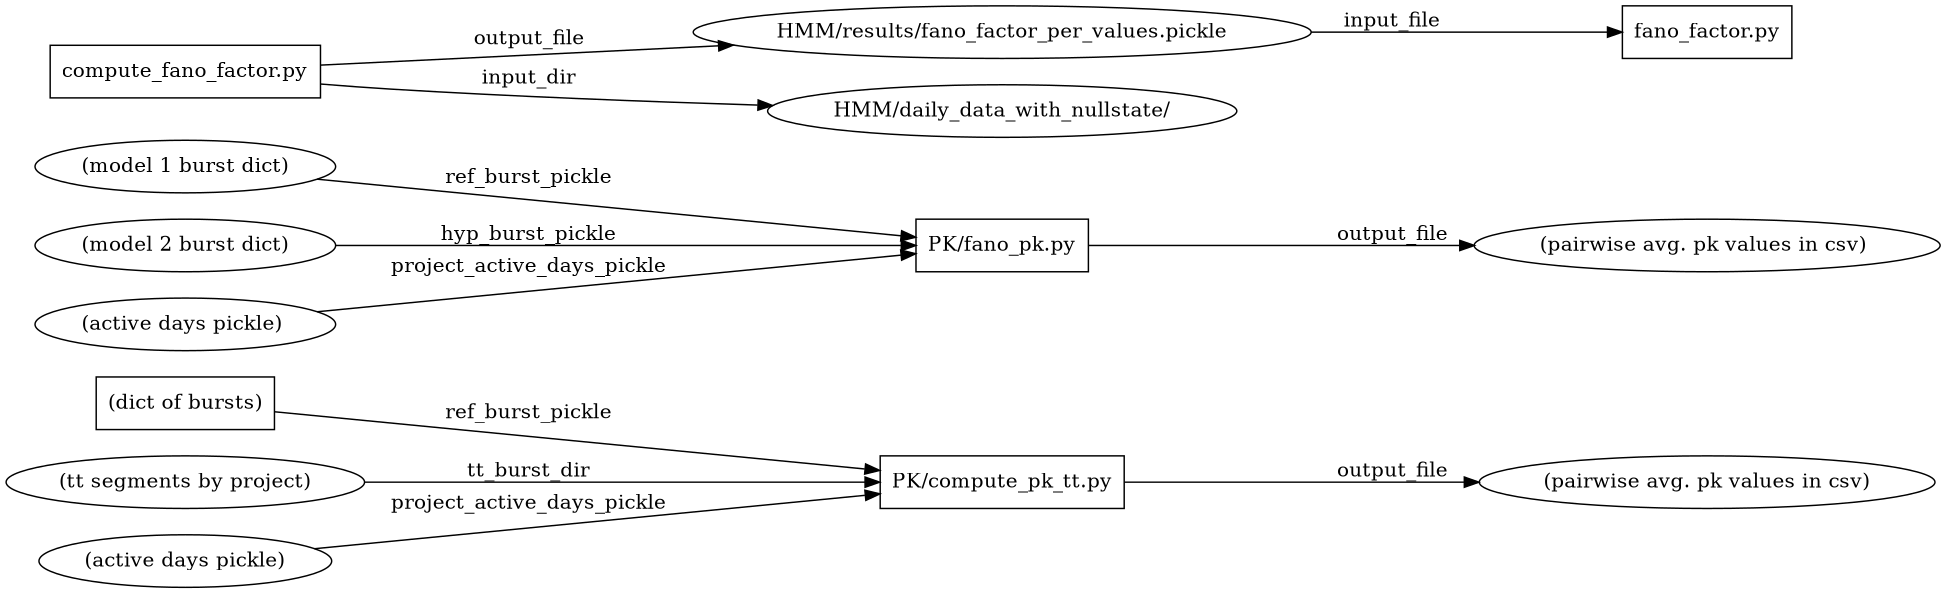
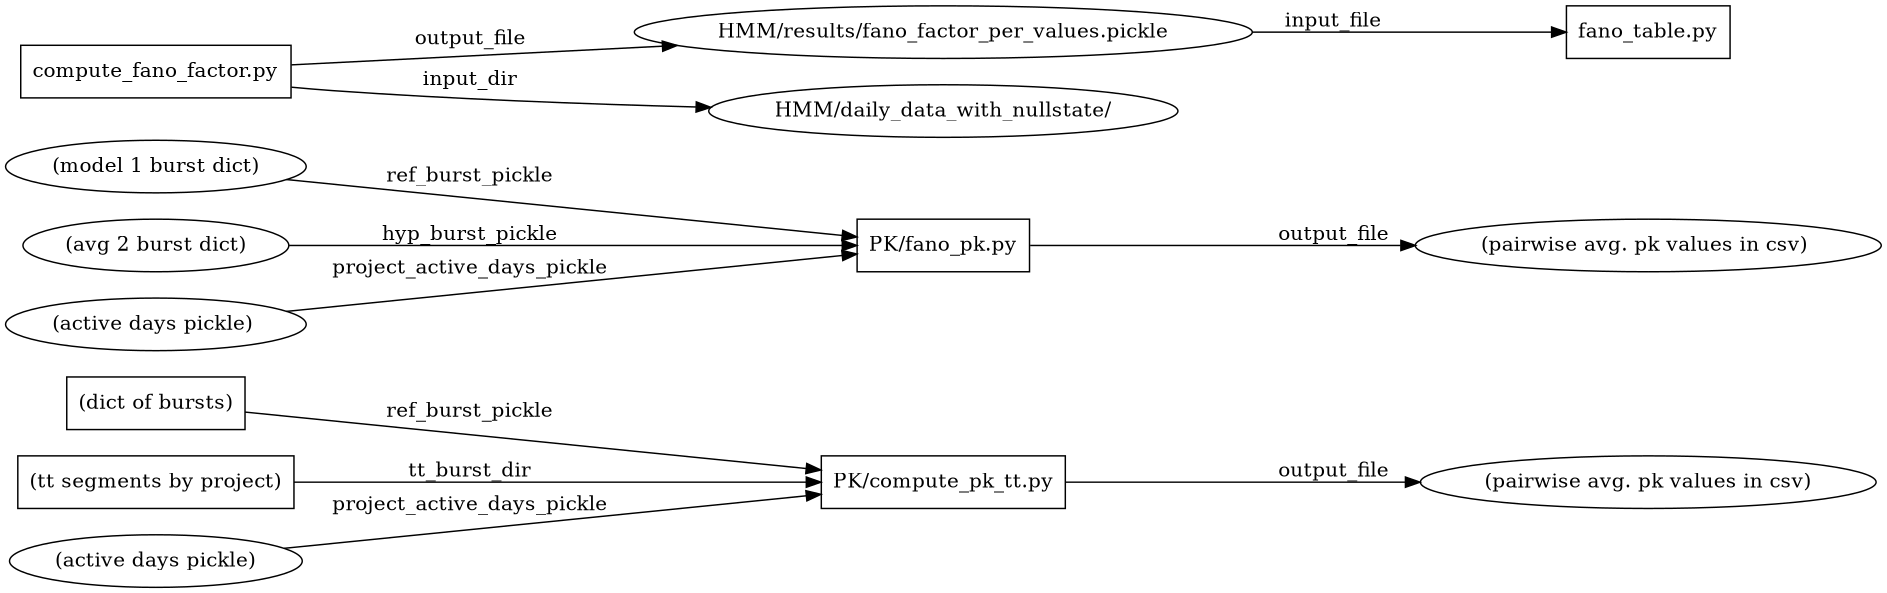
  digraph {
    rankdir=LR
    node [labelfontsize=14.0]
    edge [labelfontsize=10.0]
    "PK/compute_pk_tt.py" [shape=box]
    "(pairwise avg. pk values in csv)"
    n3 [label="PK/fano_pk.py" shape=box]
    "(pairwise avg. pk values in csv) "
    "compute_fano_factor.py" [shape=box]
    n6 [label="HMM/results/fano_factor_per_values.pickle"]
    "HMM/daily_data_with_nullstate/"
-   "fano_table.py" [shape=box label="fano_factor.py"]
+   "fano_table.py" [shape=box]
    "(dict of bursts)" [shape=box]
-   "(tt segments by project)"
+   "(tt segments by project)" [shape=box]
    "(active days pickle)"
    "(model 1 burst dict)"
-   "(model 2 burst dict)"
+   "(model 2 burst dict)" [label="(avg 2 burst dict)"]
    "(active days pickle) "
    "PK/compute_pk_tt.py" -> "(pairwise avg. pk values in csv)" [label=output_file]
    n3 -> "(pairwise avg. pk values in csv) " [label=output_file]
    "compute_fano_factor.py" -> n6 [label=output_file]
    "compute_fano_factor.py" -> "HMM/daily_data_with_nullstate/" [label=input_dir]
    n6 -> "fano_table.py" [label=input_file]
    "(dict of bursts)" -> "PK/compute_pk_tt.py" [label=ref_burst_pickle]
    "(tt segments by project)" -> "PK/compute_pk_tt.py" [label=tt_burst_dir]
    "(active days pickle)" -> "PK/compute_pk_tt.py" [label=project_active_days_pickle]
    "(model 1 burst dict)" -> n3 [label=ref_burst_pickle]
    "(model 2 burst dict)" -> n3 [label=hyp_burst_pickle]
    "(active days pickle) " -> n3 [label=project_active_days_pickle]
  }
